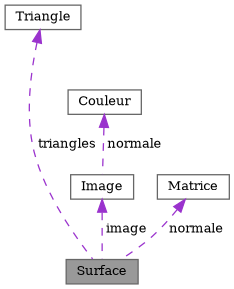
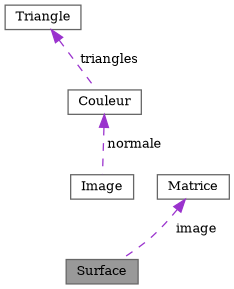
  digraph {
    fontname="DejaVu Serif"
    node [color=gray40 fillcolor=white fontname="DejaVu Serif" fontsize=10 shape=box style=filled]
    edge [color=darkorchid3 dir=back fontname="DejaVu Serif" fontsize=10 labelfontname=Helvetica labelfontsize=10 style=dashed]
    n1 [fillcolor=grey60 fontcolor=black height=0.2 label=Surface width=0.4]
    n2 [height=0.2 label=Couleur width=0.4]
    n3 [height=0.2 label=Image width=0.4]
    n4 [height=0.2 label=Matrice width=0.4]
    n5 [height=0.2 label=Triangle width=0.4]
    n2 -> n3 [label=" normale"]
-   n3 -> n1 [label=" image"]
-   n4 -> n1 [label=" normale"]
-   n5 -> n1 [label=" triangles"]
+   n4 -> n1 [label=" image"]
+   n5 -> n2 [label=" triangles"]
  }
